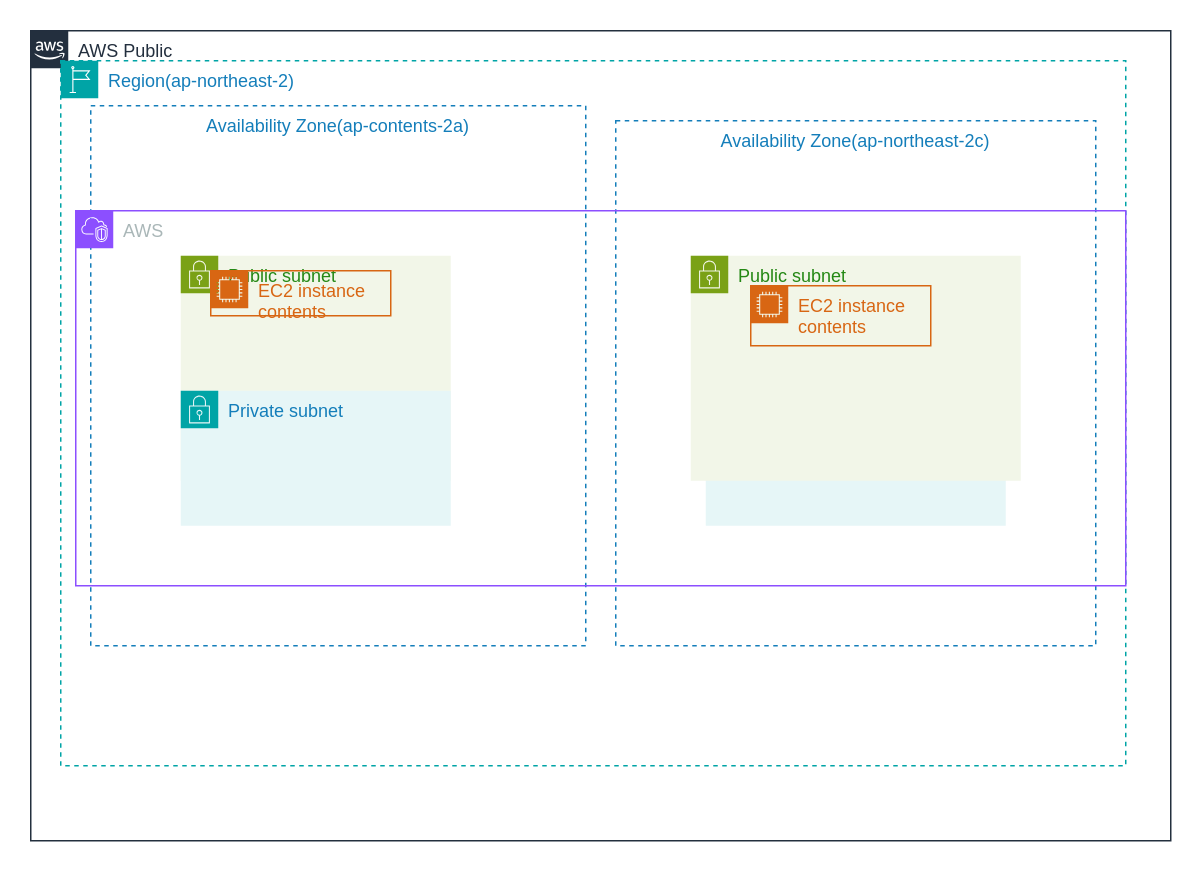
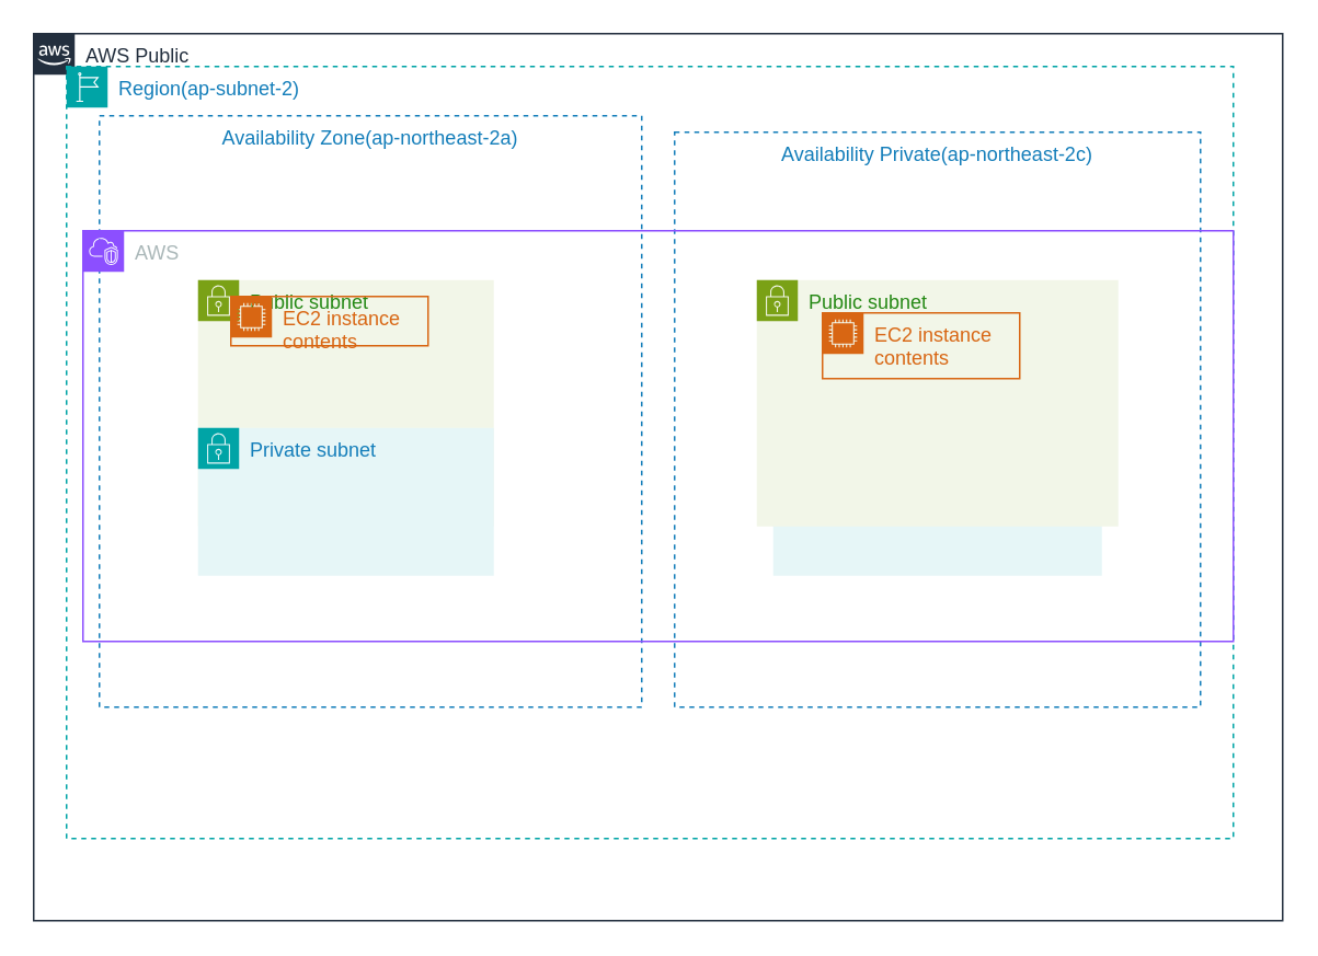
  <mxCell id="0" />
  <mxCell id="1" parent="0" />
  <mxCell id="2" value="AWS Public" style="points=[[0,0],[0.25,0],[0.5,0],[0.75,0],[1,0],[1,0.25],[1,0.5],[1,0.75],[1,1],[0.75,1],[0.5,1],[0.25,1],[0,1],[0,0.75],[0,0.5],[0,0.25]];outlineConnect=0;gradientColor=none;html=1;whiteSpace=wrap;fontSize=12;fontStyle=0;container=1;pointerEvents=0;collapsible=0;recursiveResize=0;shape=mxgraph.aws4.group;grIcon=mxgraph.aws4.group_aws_cloud_alt;strokeColor=#232F3E;fillColor=none;verticalAlign=top;align=left;spacingLeft=30;fontColor=#232F3E;dashed=0;" parent="1" vertex="1"><mxGeometry x="20" y="20" width="760" height="540" as="geometry" /></mxCell>
- <mxCell id="3" value="Region(ap-northeast-2&lt;span style=&quot;background-color: transparent; color: light-dark(rgb(20, 126, 186), rgb(69, 160, 212));&quot;&gt;)&lt;/span&gt;" style="points=[[0,0],[0.25,0],[0.5,0],[0.75,0],[1,0],[1,0.25],[1,0.5],[1,0.75],[1,1],[0.75,1],[0.5,1],[0.25,1],[0,1],[0,0.75],[0,0.5],[0,0.25]];outlineConnect=0;gradientColor=none;html=1;whiteSpace=wrap;fontSize=12;fontStyle=0;container=1;pointerEvents=0;collapsible=0;recursiveResize=0;shape=mxgraph.aws4.group;grIcon=mxgraph.aws4.group_region;strokeColor=#00A4A6;fillColor=none;verticalAlign=top;align=left;spacingLeft=30;fontColor=#147EBA;dashed=1;" parent="2" vertex="1"><mxGeometry x="20" y="20" width="710" height="470" as="geometry" /></mxCell>
- <mxCell id="4" value="Availability Zone(ap-northeast-2c)" style="fillColor=none;strokeColor=#147EBA;dashed=1;verticalAlign=top;fontStyle=0;fontColor=#147EBA;whiteSpace=wrap;html=1;" parent="3" vertex="1"><mxGeometry x="370" y="40" width="320" height="350" as="geometry" /></mxCell>
- <mxCell id="5" value="Availability Zone(ap-contents-2a)" style="fillColor=none;strokeColor=#147EBA;dashed=1;verticalAlign=top;fontStyle=0;fontColor=#147EBA;whiteSpace=wrap;html=1;" parent="3" vertex="1"><mxGeometry x="20" y="30" width="330" height="360" as="geometry" /></mxCell>
+ <mxCell id="3" value="Region(ap-subnet-2&lt;span style=&quot;background-color: transparent; color: light-dark(rgb(20, 126, 186), rgb(69, 160, 212));&quot;&gt;)&lt;/span&gt;" style="points=[[0,0],[0.25,0],[0.5,0],[0.75,0],[1,0],[1,0.25],[1,0.5],[1,0.75],[1,1],[0.75,1],[0.5,1],[0.25,1],[0,1],[0,0.75],[0,0.5],[0,0.25]];outlineConnect=0;gradientColor=none;html=1;whiteSpace=wrap;fontSize=12;fontStyle=0;container=1;pointerEvents=0;collapsible=0;recursiveResize=0;shape=mxgraph.aws4.group;grIcon=mxgraph.aws4.group_region;strokeColor=#00A4A6;fillColor=none;verticalAlign=top;align=left;spacingLeft=30;fontColor=#147EBA;dashed=1;" parent="2" vertex="1"><mxGeometry x="20" y="20" width="710" height="470" as="geometry" /></mxCell>
+ <mxCell id="4" value="Availability Private(ap-northeast-2c)" style="fillColor=none;strokeColor=#147EBA;dashed=1;verticalAlign=top;fontStyle=0;fontColor=#147EBA;whiteSpace=wrap;html=1;" parent="3" vertex="1"><mxGeometry x="370" y="40" width="320" height="350" as="geometry" /></mxCell>
+ <mxCell id="5" value="Availability Zone(ap-northeast-2a)" style="fillColor=none;strokeColor=#147EBA;dashed=1;verticalAlign=top;fontStyle=0;fontColor=#147EBA;whiteSpace=wrap;html=1;" parent="3" vertex="1"><mxGeometry x="20" y="30" width="330" height="360" as="geometry" /></mxCell>
  <mxCell id="6" value="AWS" style="points=[[0,0],[0.25,0],[0.5,0],[0.75,0],[1,0],[1,0.25],[1,0.5],[1,0.75],[1,1],[0.75,1],[0.5,1],[0.25,1],[0,1],[0,0.75],[0,0.5],[0,0.25]];outlineConnect=0;gradientColor=none;html=1;whiteSpace=wrap;fontSize=12;fontStyle=0;container=1;pointerEvents=0;collapsible=0;recursiveResize=0;shape=mxgraph.aws4.group;grIcon=mxgraph.aws4.group_vpc2;strokeColor=#8C4FFF;fillColor=none;verticalAlign=top;align=left;spacingLeft=30;fontColor=#AAB7B8;dashed=0;" parent="3" vertex="1"><mxGeometry x="10" y="100" width="700" height="250" as="geometry" /></mxCell>
  <mxCell id="7" value="Public subnet" style="points=[[0,0],[0.25,0],[0.5,0],[0.75,0],[1,0],[1,0.25],[1,0.5],[1,0.75],[1,1],[0.75,1],[0.5,1],[0.25,1],[0,1],[0,0.75],[0,0.5],[0,0.25]];outlineConnect=0;gradientColor=none;html=1;whiteSpace=wrap;fontSize=12;fontStyle=0;container=1;pointerEvents=0;collapsible=0;recursiveResize=0;shape=mxgraph.aws4.group;grIcon=mxgraph.aws4.group_security_group;grStroke=0;strokeColor=#7AA116;fillColor=#F2F6E8;verticalAlign=top;align=left;spacingLeft=30;fontColor=#248814;dashed=0;" parent="6" vertex="1"><mxGeometry x="70" y="30" width="180" height="150" as="geometry" /></mxCell>
  <mxCell id="8" value="Private subnet" style="points=[[0,0],[0.25,0],[0.5,0],[0.75,0],[1,0],[1,0.25],[1,0.5],[1,0.75],[1,1],[0.75,1],[0.5,1],[0.25,1],[0,1],[0,0.75],[0,0.5],[0,0.25]];outlineConnect=0;gradientColor=none;html=1;whiteSpace=wrap;fontSize=12;fontStyle=0;container=1;pointerEvents=0;collapsible=0;recursiveResize=0;shape=mxgraph.aws4.group;grIcon=mxgraph.aws4.group_security_group;grStroke=0;strokeColor=#00A4A6;fillColor=#E6F6F7;verticalAlign=top;align=left;spacingLeft=30;fontColor=#147EBA;dashed=0;" parent="6" vertex="1"><mxGeometry x="70" y="120" width="180" height="90" as="geometry" /></mxCell>
  <mxCell id="9" value="Private subnet" style="points=[[0,0],[0.25,0],[0.5,0],[0.75,0],[1,0],[1,0.25],[1,0.5],[1,0.75],[1,1],[0.75,1],[0.5,1],[0.25,1],[0,1],[0,0.75],[0,0.5],[0,0.25]];outlineConnect=0;gradientColor=none;html=1;whiteSpace=wrap;fontSize=12;fontStyle=0;container=1;pointerEvents=0;collapsible=0;recursiveResize=0;shape=mxgraph.aws4.group;grIcon=mxgraph.aws4.group_security_group;grStroke=0;strokeColor=#00A4A6;fillColor=#E6F6F7;verticalAlign=top;align=left;spacingLeft=30;fontColor=#147EBA;dashed=0;" parent="6" vertex="1"><mxGeometry x="420" y="120" width="200" height="90" as="geometry" /></mxCell>
  <mxCell id="10" value="Public subnet" style="points=[[0,0],[0.25,0],[0.5,0],[0.75,0],[1,0],[1,0.25],[1,0.5],[1,0.75],[1,1],[0.75,1],[0.5,1],[0.25,1],[0,1],[0,0.75],[0,0.5],[0,0.25]];outlineConnect=0;gradientColor=none;html=1;whiteSpace=wrap;fontSize=12;fontStyle=0;container=1;pointerEvents=0;collapsible=0;recursiveResize=0;shape=mxgraph.aws4.group;grIcon=mxgraph.aws4.group_security_group;grStroke=0;strokeColor=#7AA116;fillColor=#F2F6E8;verticalAlign=top;align=left;spacingLeft=30;fontColor=#248814;dashed=0;" parent="3" vertex="1"><mxGeometry x="420" y="130" width="220" height="150" as="geometry" /></mxCell>
  <mxCell id="11" value="EC2 instance contents" style="points=[[0,0],[0.25,0],[0.5,0],[0.75,0],[1,0],[1,0.25],[1,0.5],[1,0.75],[1,1],[0.75,1],[0.5,1],[0.25,1],[0,1],[0,0.75],[0,0.5],[0,0.25]];outlineConnect=0;gradientColor=none;html=1;whiteSpace=wrap;fontSize=12;fontStyle=0;container=1;pointerEvents=0;collapsible=0;recursiveResize=0;shape=mxgraph.aws4.group;grIcon=mxgraph.aws4.group_ec2_instance_contents;strokeColor=#D86613;fillColor=none;verticalAlign=top;align=left;spacingLeft=30;fontColor=#D86613;dashed=0;" parent="10" vertex="1"><mxGeometry x="40" y="20" width="120" height="40" as="geometry" /></mxCell>
  <mxCell id="12" value="EC2 instance contents" style="points=[[0,0],[0.25,0],[0.5,0],[0.75,0],[1,0],[1,0.25],[1,0.5],[1,0.75],[1,1],[0.75,1],[0.5,1],[0.25,1],[0,1],[0,0.75],[0,0.5],[0,0.25]];outlineConnect=0;gradientColor=none;html=1;whiteSpace=wrap;fontSize=12;fontStyle=0;container=1;pointerEvents=0;collapsible=0;recursiveResize=0;shape=mxgraph.aws4.group;grIcon=mxgraph.aws4.group_ec2_instance_contents;strokeColor=#D86613;fillColor=none;verticalAlign=top;align=left;spacingLeft=30;fontColor=#D86613;dashed=0;" parent="3" vertex="1"><mxGeometry x="100" y="140" width="120" height="30" as="geometry" /></mxCell>
